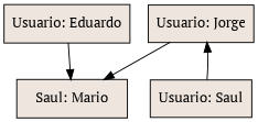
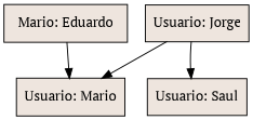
  digraph {
    fontname="PT Serif"
    node [fillcolor=seashell2 fontname="PT Serif" shape=record style=filled]
    edge [fontname="PT Serif"]
-   n1 [label="Usuario: Eduardo"]
-   n2 [label="Saul: Mario"]
+   n1 [label="Mario: Eduardo"]
+   n2 [label="Usuario: Mario"]
    n3 [label="Usuario: Saul"]
    n4 [label="Usuario: Jorge"]
    n1 -> n2
-   n3 -> n4
+   n4 -> n3
    n4 -> n2
  }
